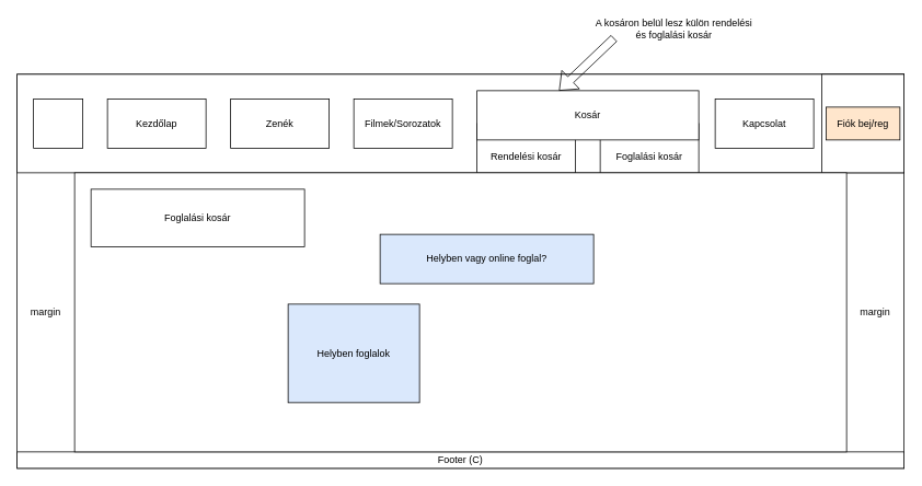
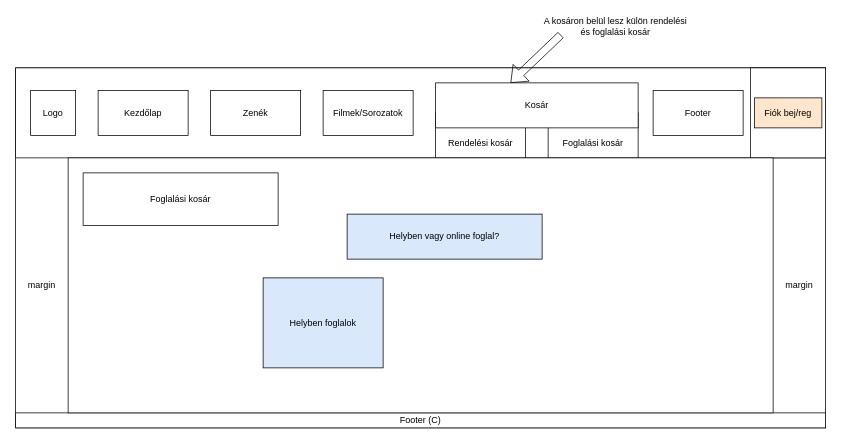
  <mxCell id="0" />
  <mxCell id="1" parent="0" />
  <mxCell id="2" value="" style="rounded=0;whiteSpace=wrap;html=1;" vertex="1" parent="1"><mxGeometry x="20" y="90" width="1080" height="480" as="geometry" /></mxCell>
  <mxCell id="3" value="" style="rounded=0;whiteSpace=wrap;html=1;" vertex="1" parent="1"><mxGeometry x="20" y="90" width="1080" height="120" as="geometry" /></mxCell>
  <mxCell id="4" style="edgeStyle=orthogonalEdgeStyle;rounded=0;orthogonalLoop=1;jettySize=auto;html=1;exitX=0.5;exitY=0;exitDx=0;exitDy=0;" edge="1" parent="1" source="5"><mxGeometry relative="1" as="geometry"><mxPoint x="560" y="550" as="targetPoint" /></mxGeometry></mxCell>
  <mxCell id="5" value="" style="rounded=0;whiteSpace=wrap;html=1;" vertex="1" parent="1"><mxGeometry x="20" y="550" width="1080" height="20" as="geometry" /></mxCell>
  <mxCell id="6" value="" style="rounded=0;whiteSpace=wrap;html=1;" vertex="1" parent="1"><mxGeometry x="1000" y="90" width="100" height="120" as="geometry" /></mxCell>
  <mxCell id="7" value="" style="rounded=0;whiteSpace=wrap;html=1;" vertex="1" parent="1"><mxGeometry x="130" y="120" width="120" height="60" as="geometry" /></mxCell>
  <mxCell id="8" value="" style="rounded=0;whiteSpace=wrap;html=1;" vertex="1" parent="1"><mxGeometry x="730" y="150" width="120" height="60" as="geometry" /></mxCell>
  <mxCell id="9" value="" style="rounded=0;whiteSpace=wrap;html=1;" vertex="1" parent="1"><mxGeometry x="280" y="120" width="120" height="60" as="geometry" /></mxCell>
  <mxCell id="10" value="" style="rounded=0;whiteSpace=wrap;html=1;" vertex="1" parent="1"><mxGeometry x="580" y="150" width="120" height="60" as="geometry" /></mxCell>
  <mxCell id="11" value="" style="rounded=0;whiteSpace=wrap;html=1;" vertex="1" parent="1"><mxGeometry x="430" y="120" width="120" height="60" as="geometry" /></mxCell>
  <mxCell id="12" value="" style="rounded=0;whiteSpace=wrap;html=1;" vertex="1" parent="1"><mxGeometry x="90" y="210" width="940" height="340" as="geometry" /></mxCell>
  <mxCell id="13" value="Kezdőlap" style="text;html=1;align=center;verticalAlign=middle;whiteSpace=wrap;rounded=0;" vertex="1" parent="1"><mxGeometry x="130" y="120" width="120" height="60" as="geometry" /></mxCell>
  <mxCell id="14" value="" style="rounded=0;whiteSpace=wrap;html=1;" vertex="1" parent="1"><mxGeometry x="40" y="120" width="60" height="60" as="geometry" /></mxCell>
+ <mxCell id="15" value="&lt;div&gt;Logo&lt;/div&gt;" style="text;html=1;align=center;verticalAlign=middle;whiteSpace=wrap;rounded=0;" vertex="1" parent="1"><mxGeometry x="40" y="120" width="60" height="60" as="geometry" /></mxCell>
  <mxCell id="16" value="Zenék" style="text;html=1;align=center;verticalAlign=middle;whiteSpace=wrap;rounded=0;" vertex="1" parent="1"><mxGeometry x="280" y="120" width="120" height="60" as="geometry" /></mxCell>
  <mxCell id="17" value="Filmek/Sorozatok" style="text;html=1;align=center;verticalAlign=middle;whiteSpace=wrap;rounded=0;" vertex="1" parent="1"><mxGeometry x="430" y="120" width="120" height="60" as="geometry" /></mxCell>
  <mxCell id="18" value="Rendelési kosár" style="text;html=1;align=center;verticalAlign=middle;whiteSpace=wrap;rounded=0;" vertex="1" parent="1"><mxGeometry x="580" y="160" width="120" height="60" as="geometry" /></mxCell>
  <mxCell id="19" value="Footer (C)" style="text;html=1;align=center;verticalAlign=middle;whiteSpace=wrap;rounded=0;" vertex="1" parent="1"><mxGeometry x="20" y="550" width="1080" height="20" as="geometry" /></mxCell>
  <mxCell id="20" value="margin" style="text;html=1;align=center;verticalAlign=middle;whiteSpace=wrap;rounded=0;" vertex="1" parent="1"><mxGeometry x="20" y="210" width="70" height="340" as="geometry" /></mxCell>
  <mxCell id="21" value="margin" style="text;html=1;align=center;verticalAlign=middle;whiteSpace=wrap;rounded=0;" vertex="1" parent="1"><mxGeometry x="1030" y="210" width="70" height="340" as="geometry" /></mxCell>
  <mxCell id="22" value="Fiók bej/reg" style="rounded=0;whiteSpace=wrap;html=1;fillColor=#ffe6cc;" vertex="1" parent="1"><mxGeometry x="1005" y="130" width="90" height="40" as="geometry" /></mxCell>
  <mxCell id="23" value="" style="rounded=0;whiteSpace=wrap;html=1;" vertex="1" parent="1"><mxGeometry x="870" y="120" width="120" height="60" as="geometry" /></mxCell>
- <mxCell id="24" value="Kapcsolat" style="text;html=1;align=center;verticalAlign=middle;whiteSpace=wrap;rounded=0;" vertex="1" parent="1"><mxGeometry x="870" y="120" width="120" height="60" as="geometry" /></mxCell>
+ <mxCell id="24" value="Footer" style="text;html=1;align=center;verticalAlign=middle;whiteSpace=wrap;rounded=0;" vertex="1" parent="1"><mxGeometry x="870" y="120" width="120" height="60" as="geometry" /></mxCell>
  <mxCell id="25" value="Foglalási kosár" style="text;html=1;align=center;verticalAlign=middle;whiteSpace=wrap;rounded=0;" vertex="1" parent="1"><mxGeometry x="730" y="160" width="120" height="60" as="geometry" /></mxCell>
  <mxCell id="26" value="Kosár" style="rounded=0;whiteSpace=wrap;html=1;" vertex="1" parent="1"><mxGeometry x="580" y="110" width="270" height="60" as="geometry" /></mxCell>
  <mxCell id="27" value="A kosáron belül lesz külön rendelési és foglalási kosár" style="text;html=1;align=center;verticalAlign=middle;whiteSpace=wrap;rounded=0;" vertex="1" parent="1"><mxGeometry x="720" y="20" width="200" height="30" as="geometry" /></mxCell>
  <mxCell id="28" value="" style="endArrow=classic;html=1;rounded=0;entryX=0.37;entryY=0;entryDx=0;entryDy=0;shape=flexArrow;entryPerimeter=0;exitX=0.135;exitY=0.867;exitDx=0;exitDy=0;exitPerimeter=0;" edge="1" parent="1" source="27" target="26"><mxGeometry width="50" height="50" relative="1" as="geometry"><mxPoint x="600" y="70" as="sourcePoint" /><mxPoint x="480" y="150" as="targetPoint" /></mxGeometry></mxCell>
  <mxCell id="29" value="Foglalási kosár" style="rounded=0;whiteSpace=wrap;html=1;" vertex="1" parent="1"><mxGeometry x="110" y="230" width="260" height="70" as="geometry" /></mxCell>
  <mxCell id="30" value="Helyben vagy online foglal?" style="rounded=0;whiteSpace=wrap;html=1;fillColor=#dae8fc;" vertex="1" parent="1"><mxGeometry x="462" y="285" width="260" height="60" as="geometry" /></mxCell>
  <mxCell id="31" value="Helyben foglalok" style="rounded=0;whiteSpace=wrap;html=1;fillColor=#dae8fc;" vertex="1" parent="1"><mxGeometry x="350" y="370" width="160" height="120" as="geometry" /></mxCell>
